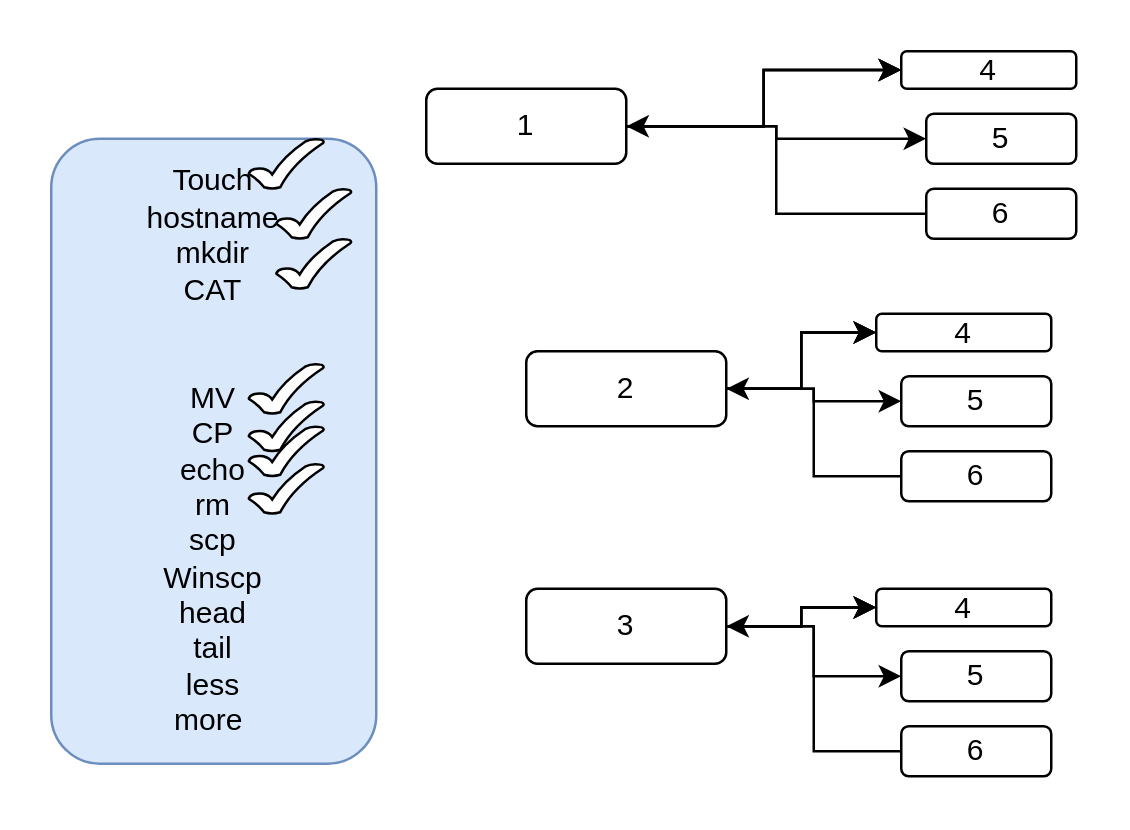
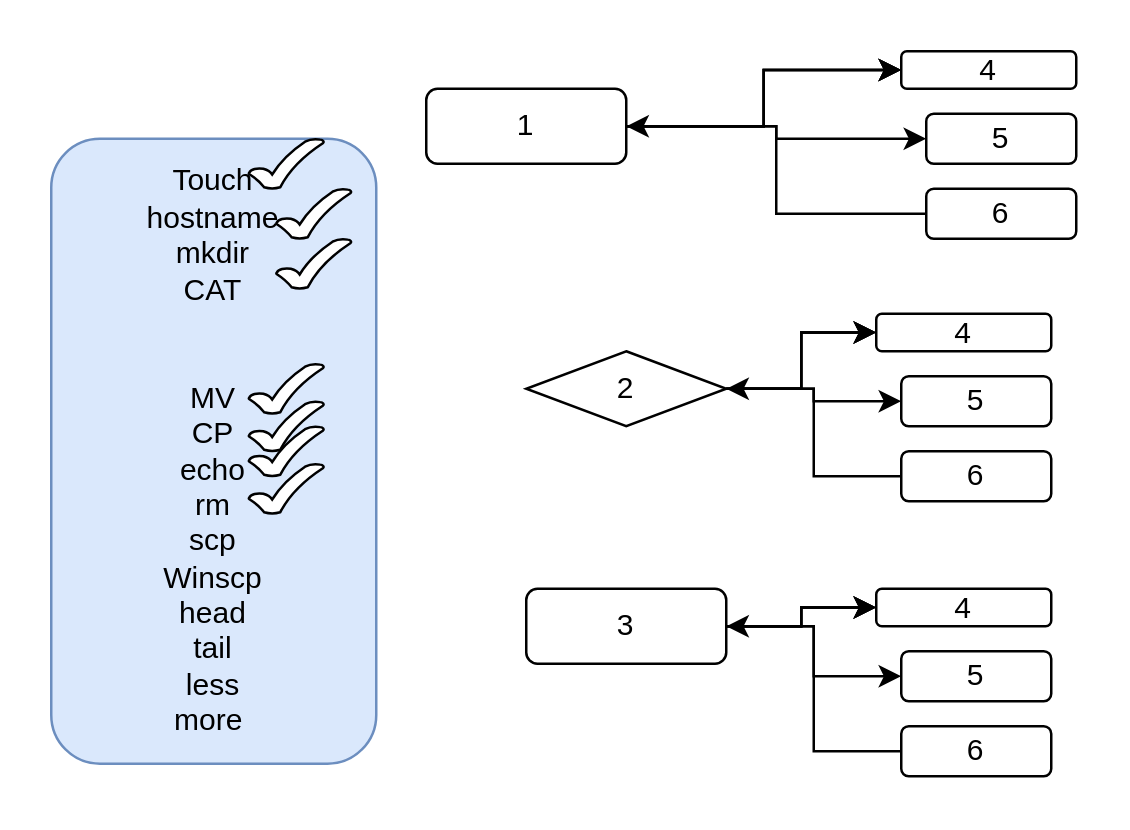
  <mxCell id="0" />
  <mxCell id="1" parent="0" />
  <mxCell id="2" value="Touch&lt;br&gt;hostname&lt;br&gt;&lt;div&gt;mkdir&lt;br&gt;CAT&lt;/div&gt;&lt;div&gt;&lt;br&gt;&lt;/div&gt;&lt;div&gt;&lt;br&gt;&lt;div&gt;MV&lt;/div&gt;&lt;div&gt;CP&lt;/div&gt;&lt;div&gt;echo&lt;/div&gt;&lt;div&gt;rm&lt;/div&gt;&lt;div&gt;scp&lt;/div&gt;&lt;div&gt;Winscp&lt;/div&gt;&lt;div&gt;head&lt;/div&gt;&lt;div&gt;tail&lt;/div&gt;&lt;div&gt;less&lt;/div&gt;&lt;div&gt;more&amp;nbsp;&lt;/div&gt;&lt;/div&gt;" style="rounded=1;whiteSpace=wrap;html=1;fillColor=#dae8fc;strokeColor=#6c8ebf;" vertex="1" parent="1"><mxGeometry x="20" y="55" width="130" height="250" as="geometry" /></mxCell>
  <mxCell id="3" value="" style="edgeStyle=orthogonalEdgeStyle;rounded=0;orthogonalLoop=1;jettySize=auto;html=1;" edge="1" parent="1" source="7" target="8"><mxGeometry relative="1" as="geometry" /></mxCell>
  <mxCell id="4" value="" style="edgeStyle=orthogonalEdgeStyle;rounded=0;orthogonalLoop=1;jettySize=auto;html=1;" edge="1" parent="1" source="7" target="8"><mxGeometry relative="1" as="geometry" /></mxCell>
  <mxCell id="5" value="" style="edgeStyle=orthogonalEdgeStyle;rounded=0;orthogonalLoop=1;jettySize=auto;html=1;" edge="1" parent="1" source="7" target="8"><mxGeometry relative="1" as="geometry" /></mxCell>
  <mxCell id="6" style="edgeStyle=orthogonalEdgeStyle;rounded=0;orthogonalLoop=1;jettySize=auto;html=1;entryX=0;entryY=0.5;entryDx=0;entryDy=0;" edge="1" parent="1" source="7" target="9"><mxGeometry relative="1" as="geometry" /></mxCell>
  <mxCell id="7" value="1" style="rounded=1;whiteSpace=wrap;html=1;" vertex="1" parent="1"><mxGeometry x="170" y="35" width="80" height="30" as="geometry" /></mxCell>
  <mxCell id="8" value="4" style="whiteSpace=wrap;html=1;rounded=1;" vertex="1" parent="1"><mxGeometry x="360" y="20" width="70" height="15" as="geometry" /></mxCell>
  <mxCell id="9" value="5" style="whiteSpace=wrap;html=1;rounded=1;" vertex="1" parent="1"><mxGeometry x="370" y="45" width="60" height="20" as="geometry" /></mxCell>
  <mxCell id="10" style="edgeStyle=orthogonalEdgeStyle;rounded=0;orthogonalLoop=1;jettySize=auto;html=1;entryX=1;entryY=0.5;entryDx=0;entryDy=0;" edge="1" parent="1" source="11" target="7"><mxGeometry relative="1" as="geometry" /></mxCell>
  <mxCell id="11" value="6" style="rounded=1;whiteSpace=wrap;html=1;" vertex="1" parent="1"><mxGeometry x="370" y="75" width="60" height="20" as="geometry" /></mxCell>
  <mxCell id="12" value="" style="edgeStyle=orthogonalEdgeStyle;rounded=0;orthogonalLoop=1;jettySize=auto;html=1;" edge="1" parent="1" source="16" target="17"><mxGeometry relative="1" as="geometry" /></mxCell>
  <mxCell id="13" value="" style="edgeStyle=orthogonalEdgeStyle;rounded=0;orthogonalLoop=1;jettySize=auto;html=1;" edge="1" parent="1" source="16" target="17"><mxGeometry relative="1" as="geometry" /></mxCell>
  <mxCell id="14" value="" style="edgeStyle=orthogonalEdgeStyle;rounded=0;orthogonalLoop=1;jettySize=auto;html=1;" edge="1" parent="1" source="16" target="17"><mxGeometry relative="1" as="geometry" /></mxCell>
  <mxCell id="15" style="edgeStyle=orthogonalEdgeStyle;rounded=0;orthogonalLoop=1;jettySize=auto;html=1;entryX=0;entryY=0.5;entryDx=0;entryDy=0;" edge="1" parent="1" source="16" target="18"><mxGeometry relative="1" as="geometry" /></mxCell>
- <mxCell id="16" value="2" style="rounded=1;whiteSpace=wrap;html=1;" vertex="1" parent="1"><mxGeometry x="210" y="140" width="80" height="30" as="geometry" /></mxCell>
+ <mxCell id="16" value="2" style="rhombus;whiteSpace=wrap;html=1;" vertex="1" parent="1"><mxGeometry x="210" y="140" width="80" height="30" as="geometry" /></mxCell>
  <mxCell id="17" value="4" style="whiteSpace=wrap;html=1;rounded=1;" vertex="1" parent="1"><mxGeometry x="350" y="125" width="70" height="15" as="geometry" /></mxCell>
  <mxCell id="18" value="5" style="whiteSpace=wrap;html=1;rounded=1;" vertex="1" parent="1"><mxGeometry x="360" y="150" width="60" height="20" as="geometry" /></mxCell>
  <mxCell id="19" style="edgeStyle=orthogonalEdgeStyle;rounded=0;orthogonalLoop=1;jettySize=auto;html=1;entryX=1;entryY=0.5;entryDx=0;entryDy=0;" edge="1" parent="1" source="20" target="16"><mxGeometry relative="1" as="geometry" /></mxCell>
  <mxCell id="20" value="6" style="rounded=1;whiteSpace=wrap;html=1;" vertex="1" parent="1"><mxGeometry x="360" y="180" width="60" height="20" as="geometry" /></mxCell>
  <mxCell id="21" value="" style="edgeStyle=orthogonalEdgeStyle;rounded=0;orthogonalLoop=1;jettySize=auto;html=1;" edge="1" parent="1" source="25" target="26"><mxGeometry relative="1" as="geometry" /></mxCell>
  <mxCell id="22" value="" style="edgeStyle=orthogonalEdgeStyle;rounded=0;orthogonalLoop=1;jettySize=auto;html=1;" edge="1" parent="1" source="25" target="26"><mxGeometry relative="1" as="geometry" /></mxCell>
  <mxCell id="23" value="" style="edgeStyle=orthogonalEdgeStyle;rounded=0;orthogonalLoop=1;jettySize=auto;html=1;" edge="1" parent="1" source="25" target="26"><mxGeometry relative="1" as="geometry" /></mxCell>
  <mxCell id="24" style="edgeStyle=orthogonalEdgeStyle;rounded=0;orthogonalLoop=1;jettySize=auto;html=1;entryX=0;entryY=0.5;entryDx=0;entryDy=0;" edge="1" parent="1" source="25" target="27"><mxGeometry relative="1" as="geometry" /></mxCell>
  <mxCell id="25" value="3" style="rounded=1;whiteSpace=wrap;html=1;" vertex="1" parent="1"><mxGeometry x="210" y="235" width="80" height="30" as="geometry" /></mxCell>
  <mxCell id="26" value="4" style="whiteSpace=wrap;html=1;rounded=1;" vertex="1" parent="1"><mxGeometry x="350" y="235" width="70" height="15" as="geometry" /></mxCell>
  <mxCell id="27" value="5" style="whiteSpace=wrap;html=1;rounded=1;" vertex="1" parent="1"><mxGeometry x="360" y="260" width="60" height="20" as="geometry" /></mxCell>
  <mxCell id="28" style="edgeStyle=orthogonalEdgeStyle;rounded=0;orthogonalLoop=1;jettySize=auto;html=1;entryX=1;entryY=0.5;entryDx=0;entryDy=0;" edge="1" parent="1" source="29" target="25"><mxGeometry relative="1" as="geometry" /></mxCell>
  <mxCell id="29" value="6" style="rounded=1;whiteSpace=wrap;html=1;" vertex="1" parent="1"><mxGeometry x="360" y="290" width="60" height="20" as="geometry" /></mxCell>
  <mxCell id="30" value="" style="verticalLabelPosition=bottom;verticalAlign=top;html=1;shape=mxgraph.basic.tick" vertex="1" parent="1"><mxGeometry x="99" y="55" width="30" height="20" as="geometry" /></mxCell>
  <mxCell id="31" value="" style="verticalLabelPosition=bottom;verticalAlign=top;html=1;shape=mxgraph.basic.tick" vertex="1" parent="1"><mxGeometry x="110" y="75" width="30" height="20" as="geometry" /></mxCell>
  <mxCell id="32" value="" style="verticalLabelPosition=bottom;verticalAlign=top;html=1;shape=mxgraph.basic.tick" vertex="1" parent="1"><mxGeometry x="110" y="95" width="30" height="20" as="geometry" /></mxCell>
  <mxCell id="33" value="" style="verticalLabelPosition=bottom;verticalAlign=top;html=1;shape=mxgraph.basic.tick" vertex="1" parent="1"><mxGeometry x="99" y="170" width="30" height="20" as="geometry" /></mxCell>
  <mxCell id="34" value="" style="verticalLabelPosition=bottom;verticalAlign=top;html=1;shape=mxgraph.basic.tick" vertex="1" parent="1"><mxGeometry x="99" y="185" width="30" height="20" as="geometry" /></mxCell>
  <mxCell id="35" value="" style="verticalLabelPosition=bottom;verticalAlign=top;html=1;shape=mxgraph.basic.tick" vertex="1" parent="1"><mxGeometry x="99" y="145" width="30" height="20" as="geometry" /></mxCell>
  <mxCell id="36" value="" style="verticalLabelPosition=bottom;verticalAlign=top;html=1;shape=mxgraph.basic.tick" vertex="1" parent="1"><mxGeometry x="99" y="160" width="30" height="20" as="geometry" /></mxCell>
